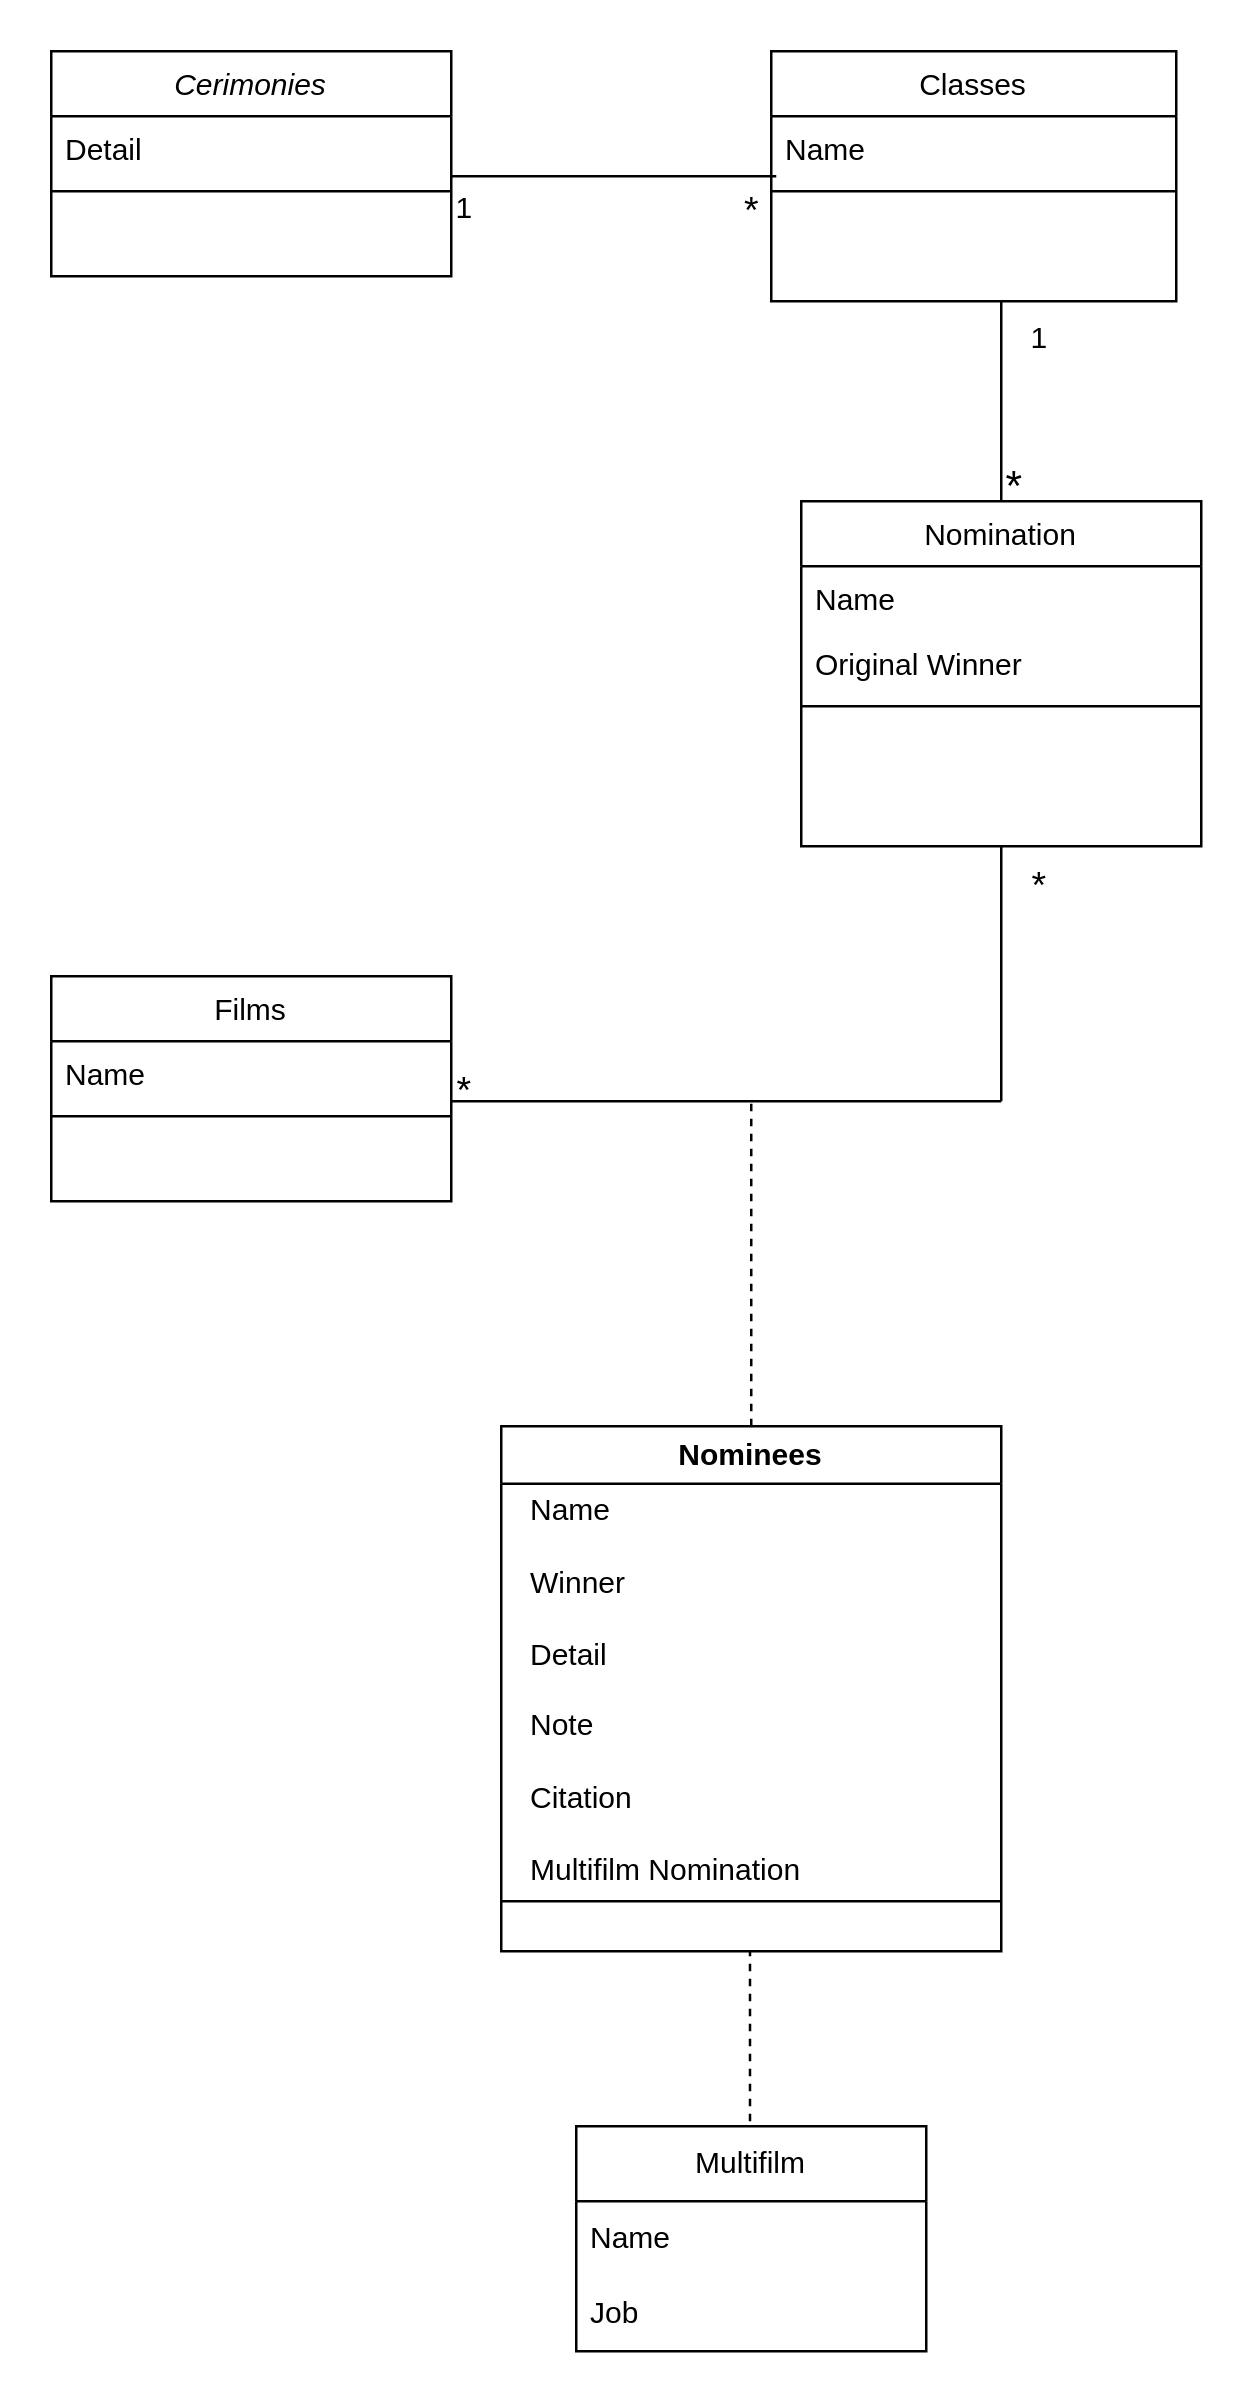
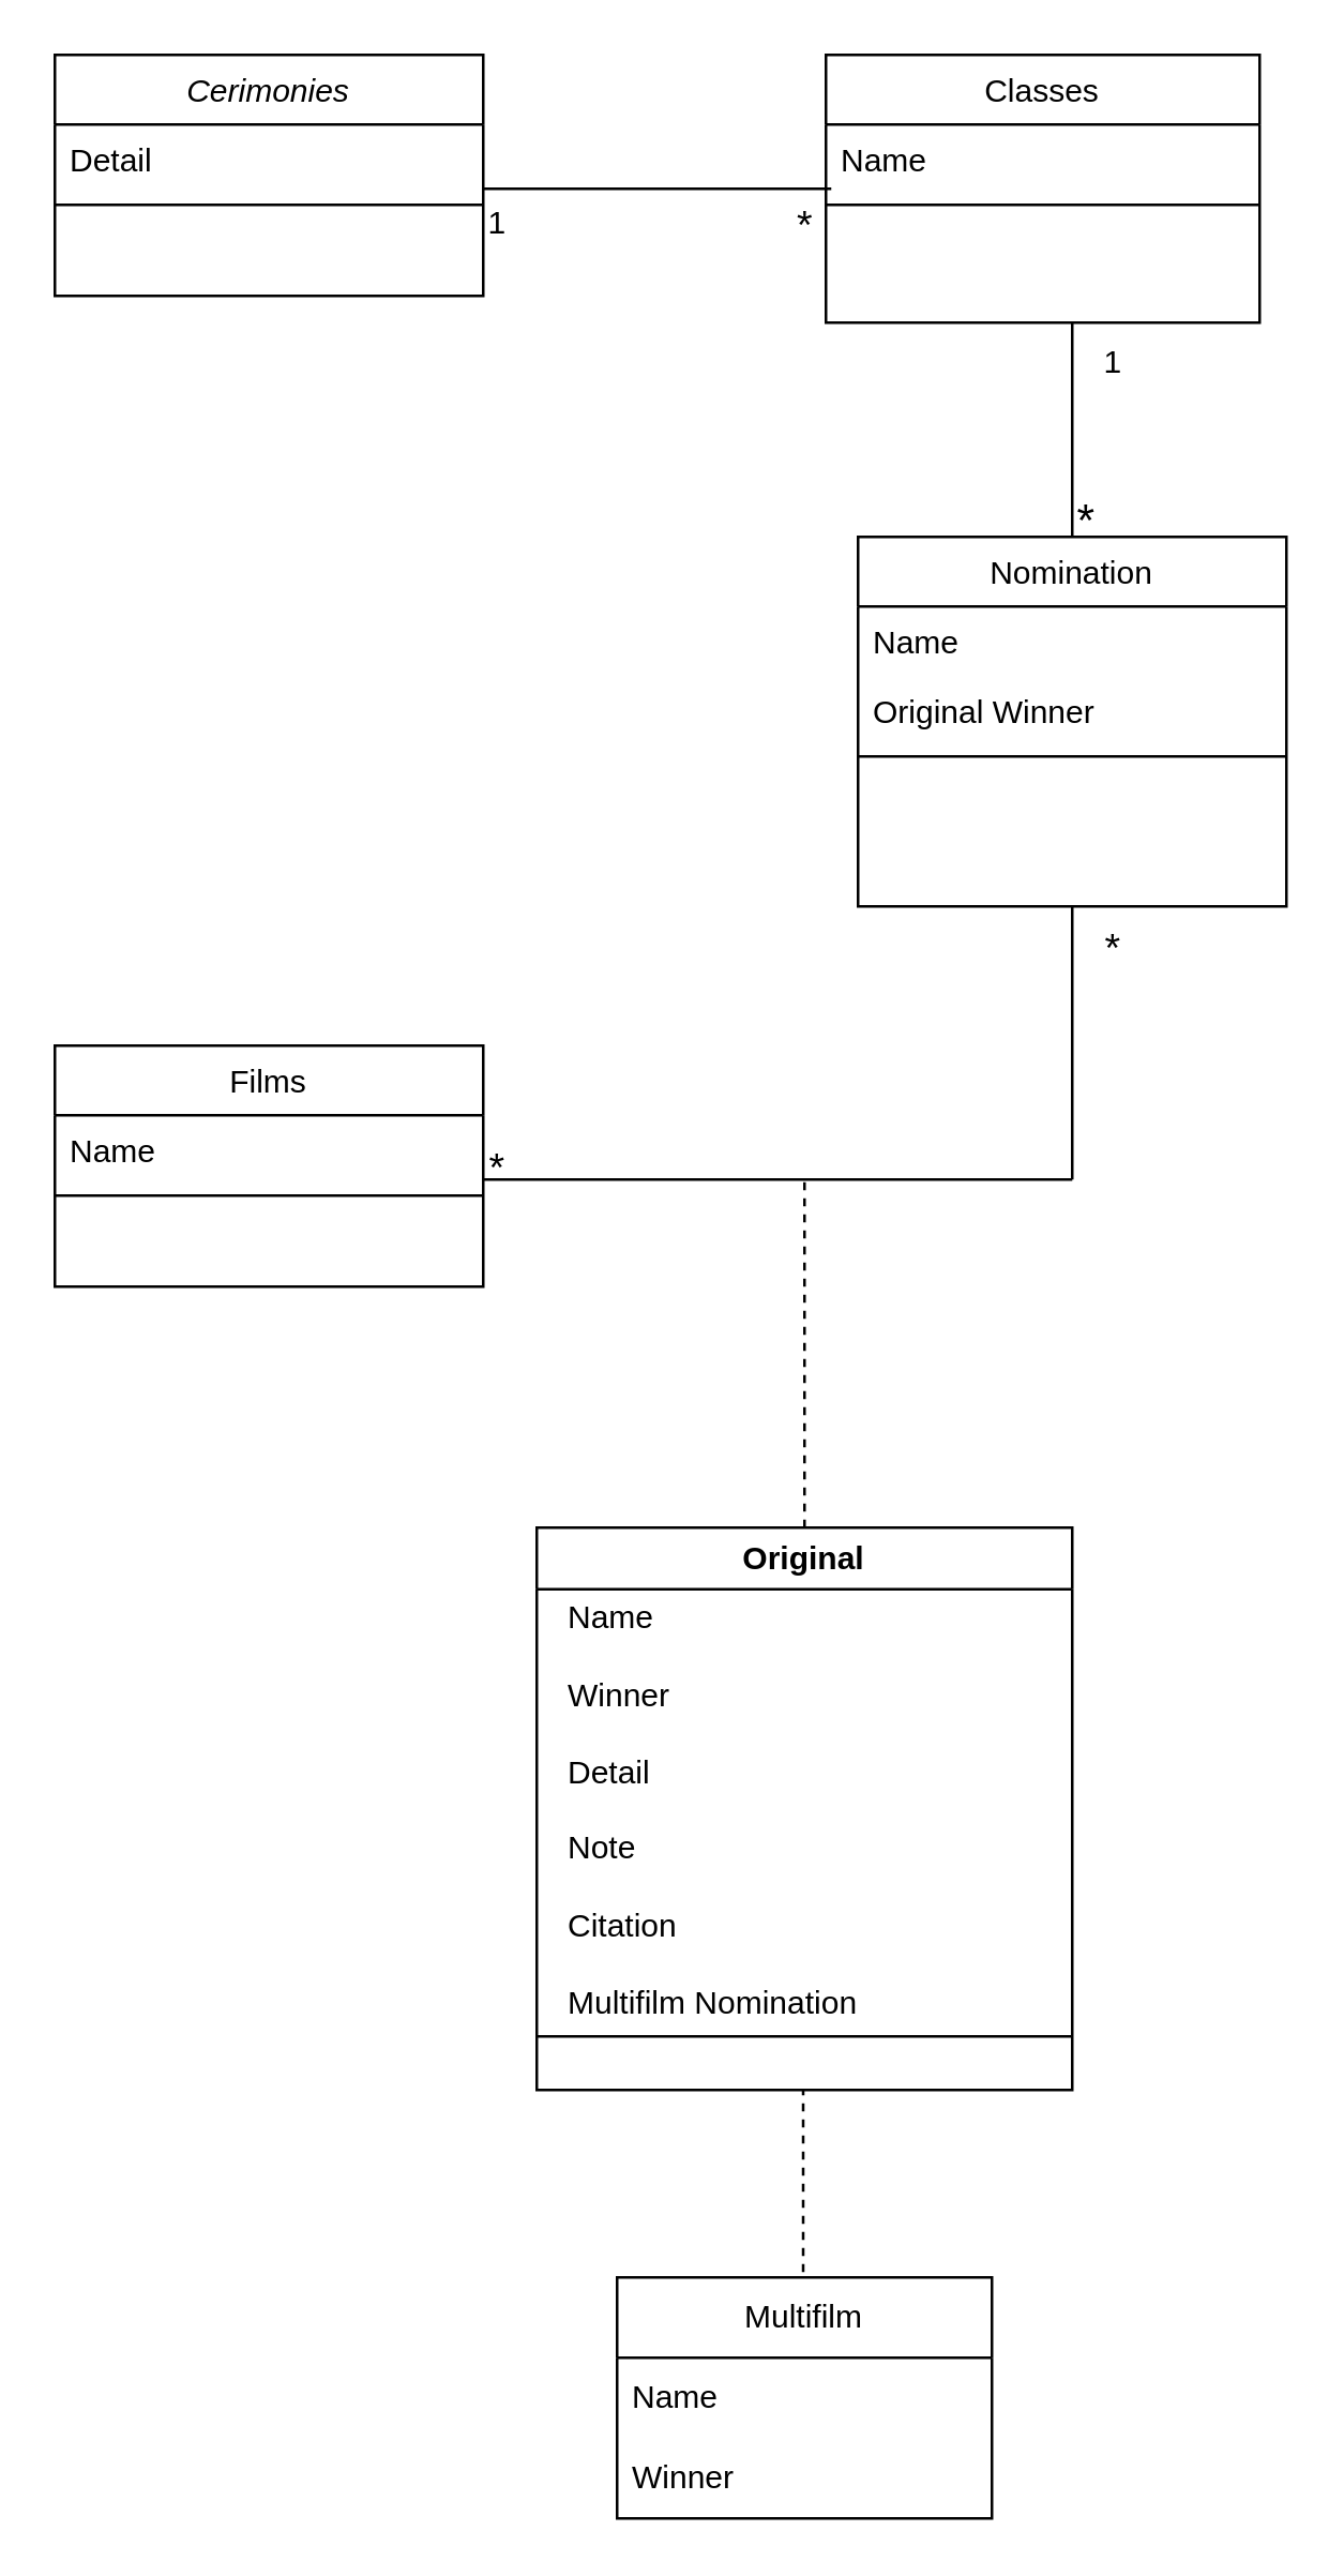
  <mxCell id="0" />
  <mxCell id="1" parent="0" />
  <mxCell id="2" value="Cerimonies" style="swimlane;fontStyle=2;align=center;verticalAlign=top;childLayout=stackLayout;horizontal=1;startSize=26;horizontalStack=0;resizeParent=1;resizeLast=0;collapsible=1;marginBottom=0;rounded=0;shadow=0;strokeWidth=1;" parent="1" vertex="1"><mxGeometry x="20" y="20" width="160" height="90" as="geometry"><mxRectangle x="230" y="140" width="160" height="26" as="alternateBounds" /></mxGeometry></mxCell>
  <mxCell id="3" value="Detail" style="text;align=left;verticalAlign=top;spacingLeft=4;spacingRight=4;overflow=hidden;rotatable=0;points=[[0,0.5],[1,0.5]];portConstraint=eastwest;" parent="2" vertex="1"><mxGeometry y="26" width="160" height="26" as="geometry" /></mxCell>
  <mxCell id="4" value="" style="line;html=1;strokeWidth=1;align=left;verticalAlign=middle;spacingTop=-1;spacingLeft=3;spacingRight=3;rotatable=0;labelPosition=right;points=[];portConstraint=eastwest;" parent="2" vertex="1"><mxGeometry y="52" width="160" height="8" as="geometry" /></mxCell>
  <mxCell id="5" value="Nomination&#10;" style="swimlane;fontStyle=0;align=center;verticalAlign=top;childLayout=stackLayout;horizontal=1;startSize=26;horizontalStack=0;resizeParent=1;resizeLast=0;collapsible=1;marginBottom=0;rounded=0;shadow=0;strokeWidth=1;" parent="1" vertex="1"><mxGeometry x="320" y="200" width="160" height="138" as="geometry"><mxRectangle x="130" y="380" width="160" height="26" as="alternateBounds" /></mxGeometry></mxCell>
  <mxCell id="6" value="Name" style="text;align=left;verticalAlign=top;spacingLeft=4;spacingRight=4;overflow=hidden;rotatable=0;points=[[0,0.5],[1,0.5]];portConstraint=eastwest;" parent="5" vertex="1"><mxGeometry y="26" width="160" height="26" as="geometry" /></mxCell>
  <mxCell id="7" value="Original Winner" style="text;align=left;verticalAlign=top;spacingLeft=4;spacingRight=4;overflow=hidden;rotatable=0;points=[[0,0.5],[1,0.5]];portConstraint=eastwest;rounded=0;shadow=0;html=0;" parent="5" vertex="1"><mxGeometry y="52" width="160" height="26" as="geometry" /></mxCell>
  <mxCell id="8" value="" style="line;html=1;strokeWidth=1;align=left;verticalAlign=middle;spacingTop=-1;spacingLeft=3;spacingRight=3;rotatable=0;labelPosition=right;points=[];portConstraint=eastwest;" parent="5" vertex="1"><mxGeometry y="78" width="160" height="8" as="geometry" /></mxCell>
  <mxCell id="9" value="Classes" style="swimlane;fontStyle=0;align=center;verticalAlign=top;childLayout=stackLayout;horizontal=1;startSize=26;horizontalStack=0;resizeParent=1;resizeLast=0;collapsible=1;marginBottom=0;rounded=0;shadow=0;strokeWidth=1;" parent="1" vertex="1"><mxGeometry x="308" y="20" width="162" height="100" as="geometry"><mxRectangle x="550" y="140" width="160" height="26" as="alternateBounds" /></mxGeometry></mxCell>
  <mxCell id="10" value="Name" style="text;align=left;verticalAlign=top;spacingLeft=4;spacingRight=4;overflow=hidden;rotatable=0;points=[[0,0.5],[1,0.5]];portConstraint=eastwest;" parent="9" vertex="1"><mxGeometry y="26" width="162" height="26" as="geometry" /></mxCell>
  <mxCell id="11" value="" style="line;html=1;strokeWidth=1;align=left;verticalAlign=middle;spacingTop=-1;spacingLeft=3;spacingRight=3;rotatable=0;labelPosition=right;points=[];portConstraint=eastwest;" parent="9" vertex="1"><mxGeometry y="52" width="162" height="8" as="geometry" /></mxCell>
  <mxCell id="12" value="Films" style="swimlane;fontStyle=0;align=center;verticalAlign=top;childLayout=stackLayout;horizontal=1;startSize=26;horizontalStack=0;resizeParent=1;resizeLast=0;collapsible=1;marginBottom=0;rounded=0;shadow=0;strokeWidth=1;" vertex="1" parent="1"><mxGeometry x="20" y="390" width="160" height="90" as="geometry"><mxRectangle x="130" y="380" width="160" height="26" as="alternateBounds" /></mxGeometry></mxCell>
  <mxCell id="13" value="Name" style="text;align=left;verticalAlign=top;spacingLeft=4;spacingRight=4;overflow=hidden;rotatable=0;points=[[0,0.5],[1,0.5]];portConstraint=eastwest;" vertex="1" parent="12"><mxGeometry y="26" width="160" height="26" as="geometry" /></mxCell>
  <mxCell id="14" value="" style="line;html=1;strokeWidth=1;align=left;verticalAlign=middle;spacingTop=-1;spacingLeft=3;spacingRight=3;rotatable=0;labelPosition=right;points=[];portConstraint=eastwest;" vertex="1" parent="12"><mxGeometry y="52" width="160" height="8" as="geometry" /></mxCell>
  <mxCell id="15" value="" style="endArrow=none;dashed=1;html=1;rounded=0;exitX=0.5;exitY=0;exitDx=0;exitDy=0;" edge="1" parent="1"><mxGeometry width="50" height="50" relative="1" as="geometry"><mxPoint x="300" y="570" as="sourcePoint" /><mxPoint x="300" y="440" as="targetPoint" /></mxGeometry></mxCell>
- <mxCell id="16" value="Nominees" style="swimlane;whiteSpace=wrap;html=1;" vertex="1" parent="1"><mxGeometry x="200" y="570" width="200" height="210" as="geometry" /></mxCell>
+ <mxCell id="16" value="Original" style="swimlane;whiteSpace=wrap;html=1;" vertex="1" parent="1"><mxGeometry x="200" y="570" width="200" height="210" as="geometry" /></mxCell>
  <mxCell id="17" value="&lt;div&gt;Name&lt;/div&gt;&lt;div&gt;&lt;br&gt;&lt;/div&gt;&lt;div&gt;Winner&lt;/div&gt;&lt;div&gt;&lt;br&gt;&lt;/div&gt;&lt;div&gt;Detail&lt;/div&gt;&lt;div&gt;&lt;br&gt;&lt;/div&gt;&lt;div&gt;Note&lt;/div&gt;&lt;div&gt;&lt;br&gt;&lt;/div&gt;&lt;div&gt;Citation&lt;/div&gt;&lt;div&gt;&lt;br&gt;&lt;/div&gt;&lt;div&gt;Multifilm Nomination&lt;/div&gt;&lt;div&gt;&lt;br&gt;&lt;/div&gt;" style="text;html=1;align=left;verticalAlign=top;resizable=0;points=[];autosize=1;strokeColor=none;fillColor=none;" vertex="1" parent="16"><mxGeometry x="10" y="20" width="130" height="190" as="geometry" /></mxCell>
  <mxCell id="18" value="" style="endArrow=none;html=1;rounded=0;" edge="1" parent="16"><mxGeometry width="50" height="50" relative="1" as="geometry"><mxPoint y="190" as="sourcePoint" /><mxPoint x="200" y="190" as="targetPoint" /></mxGeometry></mxCell>
  <mxCell id="19" value="" style="endArrow=none;dashed=1;html=1;rounded=0;" edge="1" parent="1"><mxGeometry width="50" height="50" relative="1" as="geometry"><mxPoint x="299.5" y="860" as="sourcePoint" /><mxPoint x="299.5" y="780" as="targetPoint" /></mxGeometry></mxCell>
  <mxCell id="20" value="Multifilm" style="swimlane;fontStyle=0;childLayout=stackLayout;horizontal=1;startSize=30;horizontalStack=0;resizeParent=1;resizeParentMax=0;resizeLast=0;collapsible=1;marginBottom=0;whiteSpace=wrap;html=1;" vertex="1" parent="1"><mxGeometry x="230" y="850" width="140" height="90" as="geometry" /></mxCell>
  <mxCell id="21" value="Name" style="text;strokeColor=none;fillColor=none;align=left;verticalAlign=middle;spacingLeft=4;spacingRight=4;overflow=hidden;points=[[0,0.5],[1,0.5]];portConstraint=eastwest;rotatable=0;whiteSpace=wrap;html=1;" vertex="1" parent="20"><mxGeometry y="30" width="140" height="30" as="geometry" /></mxCell>
- <mxCell id="22" value="Job" style="text;strokeColor=none;fillColor=none;align=left;verticalAlign=middle;spacingLeft=4;spacingRight=4;overflow=hidden;points=[[0,0.5],[1,0.5]];portConstraint=eastwest;rotatable=0;whiteSpace=wrap;html=1;" vertex="1" parent="20"><mxGeometry y="60" width="140" height="30" as="geometry" /></mxCell>
+ <mxCell id="22" value="Winner" style="text;strokeColor=none;fillColor=none;align=left;verticalAlign=middle;spacingLeft=4;spacingRight=4;overflow=hidden;points=[[0,0.5],[1,0.5]];portConstraint=eastwest;rotatable=0;whiteSpace=wrap;html=1;" vertex="1" parent="20"><mxGeometry y="60" width="140" height="30" as="geometry" /></mxCell>
  <mxCell id="23" value="" style="endArrow=none;html=1;rounded=0;" edge="1" parent="1"><mxGeometry width="50" height="50" relative="1" as="geometry"><mxPoint x="400" y="200" as="sourcePoint" /><mxPoint x="400" y="120" as="targetPoint" /></mxGeometry></mxCell>
  <mxCell id="24" value="" style="endArrow=none;html=1;rounded=0;" edge="1" parent="1"><mxGeometry width="50" height="50" relative="1" as="geometry"><mxPoint x="180" y="440" as="sourcePoint" /><mxPoint x="400" y="440" as="targetPoint" /></mxGeometry></mxCell>
  <mxCell id="25" value="" style="endArrow=none;html=1;rounded=0;entryX=0.5;entryY=1;entryDx=0;entryDy=0;" edge="1" parent="1" target="5"><mxGeometry width="50" height="50" relative="1" as="geometry"><mxPoint x="400" y="440" as="sourcePoint" /><mxPoint x="399" y="360" as="targetPoint" /></mxGeometry></mxCell>
  <mxCell id="26" value="1" style="text;html=1;align=center;verticalAlign=middle;resizable=0;points=[];autosize=1;strokeColor=none;fillColor=none;" vertex="1" parent="1"><mxGeometry x="170" y="68" width="30" height="30" as="geometry" /></mxCell>
  <mxCell id="27" value="&lt;font style=&quot;font-size: 15px;&quot;&gt;*&lt;/font&gt;" style="text;html=1;align=center;verticalAlign=middle;resizable=0;points=[];autosize=1;strokeColor=none;fillColor=none;" vertex="1" parent="1"><mxGeometry x="285" y="68" width="30" height="30" as="geometry" /></mxCell>
  <mxCell id="28" value="1" style="text;html=1;align=center;verticalAlign=middle;resizable=0;points=[];autosize=1;strokeColor=none;fillColor=none;" vertex="1" parent="1"><mxGeometry x="400" y="120" width="30" height="30" as="geometry" /></mxCell>
  <mxCell id="29" value="&lt;font style=&quot;font-size: 17px;&quot;&gt;*&lt;/font&gt;" style="text;html=1;align=center;verticalAlign=middle;resizable=0;points=[];autosize=1;strokeColor=none;fillColor=none;" vertex="1" parent="1"><mxGeometry x="390" y="180" width="30" height="30" as="geometry" /></mxCell>
  <mxCell id="30" value="&lt;font style=&quot;font-size: 15px;&quot;&gt;*&lt;/font&gt;" style="text;html=1;align=center;verticalAlign=middle;resizable=0;points=[];autosize=1;strokeColor=none;fillColor=none;" vertex="1" parent="1"><mxGeometry x="170" y="420" width="30" height="30" as="geometry" /></mxCell>
  <mxCell id="31" value="&lt;font style=&quot;font-size: 15px;&quot;&gt;*&lt;/font&gt;" style="text;html=1;align=center;verticalAlign=middle;resizable=0;points=[];autosize=1;strokeColor=none;fillColor=none;" vertex="1" parent="1"><mxGeometry x="400" y="338" width="30" height="30" as="geometry" /></mxCell>
  <mxCell id="32" value="" style="line;strokeWidth=1;fillColor=none;align=left;verticalAlign=middle;spacingTop=-1;spacingLeft=3;spacingRight=3;rotatable=0;labelPosition=right;points=[];portConstraint=eastwest;strokeColor=inherit;" vertex="1" parent="1"><mxGeometry x="180" y="66" width="130" height="8" as="geometry" /></mxCell>
